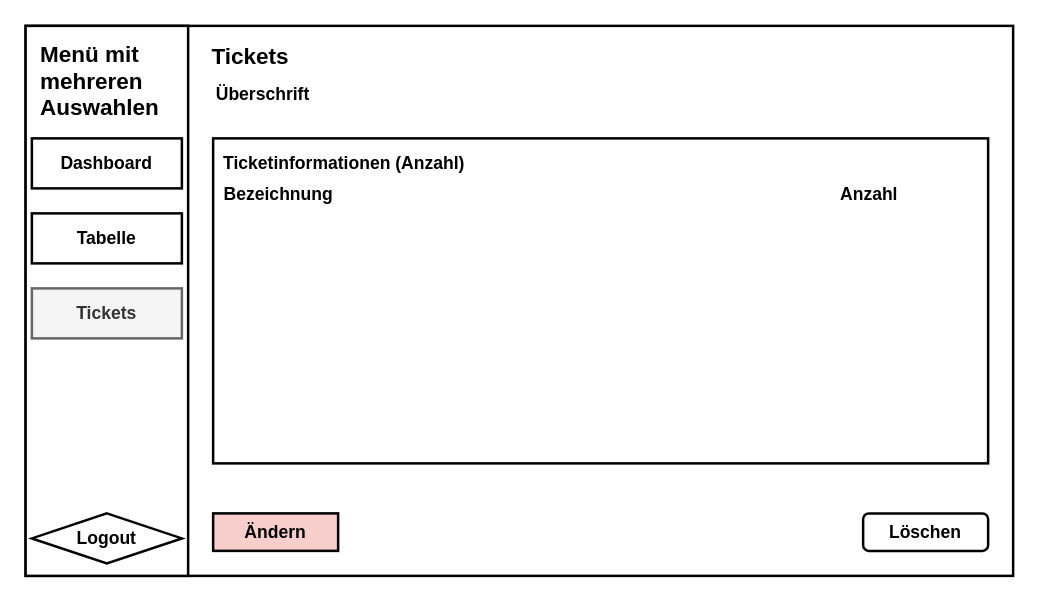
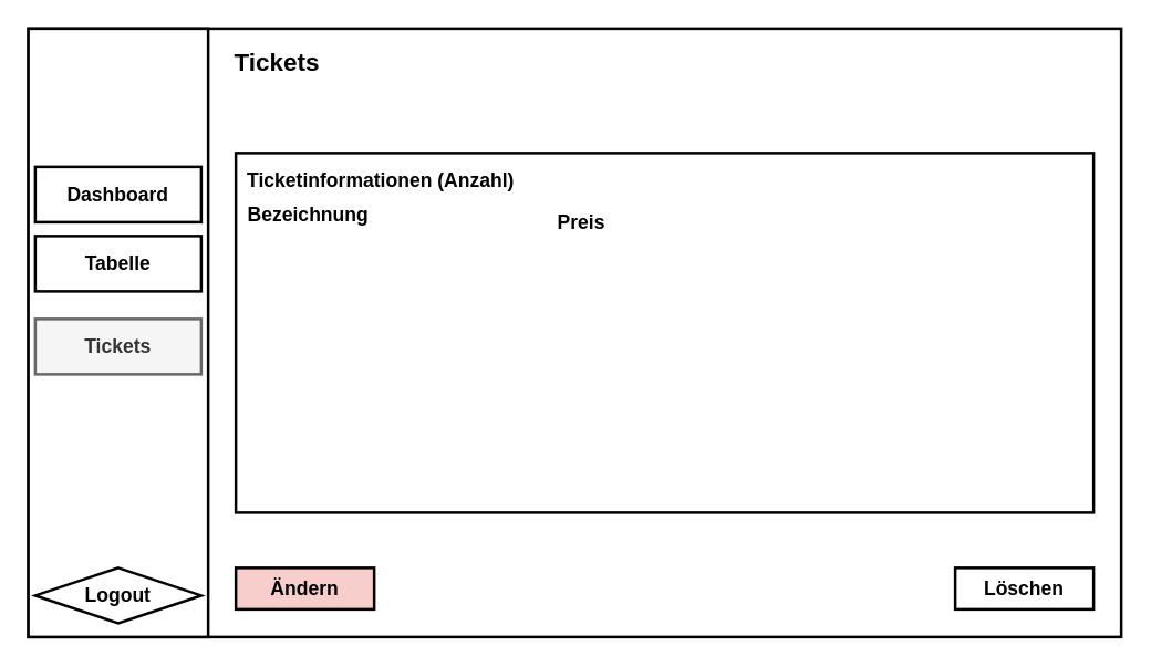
  <mxCell id="0" />
  <mxCell id="1" parent="0" />
  <mxCell id="2" value="&lt;h3&gt;&lt;br&gt;&lt;/h3&gt;" style="rounded=0;whiteSpace=wrap;html=1;strokeWidth=2;" parent="1" vertex="1"><mxGeometry x="20" y="20" width="790" height="440" as="geometry" /></mxCell>
  <mxCell id="3" value="" style="rounded=0;whiteSpace=wrap;html=1;strokeWidth=2;" parent="1" vertex="1"><mxGeometry x="20" y="20" width="130" height="440" as="geometry" /></mxCell>
- <mxCell id="4" value="&lt;h2&gt;Menü mit mehreren Auswahlen&lt;/h2&gt;" style="text;html=1;strokeColor=none;fillColor=none;align=left;verticalAlign=middle;whiteSpace=wrap;rounded=0;" parent="1" vertex="1"><mxGeometry x="30" y="40" width="110" height="50" as="geometry" /></mxCell>
- <mxCell id="5" value="&lt;h3&gt;Dashboard&lt;/h3&gt;" style="rounded=0;whiteSpace=wrap;html=1;strokeWidth=2;" parent="1" vertex="1"><mxGeometry x="25" y="110" width="120" height="40" as="geometry" /></mxCell>
+ <mxCell id="5" value="&lt;h3&gt;Dashboard&lt;/h3&gt;" style="rounded=0;whiteSpace=wrap;html=1;strokeWidth=2;" parent="1" vertex="1"><mxGeometry x="25" y="120" width="120" height="40" as="geometry" /></mxCell>
  <mxCell id="6" value="&lt;h3&gt;Tabelle&lt;/h3&gt;" style="rounded=0;whiteSpace=wrap;html=1;strokeWidth=2;" parent="1" vertex="1"><mxGeometry x="25" y="170" width="120" height="40" as="geometry" /></mxCell>
  <mxCell id="7" value="&lt;h3&gt;Tickets&lt;/h3&gt;" style="rounded=0;whiteSpace=wrap;html=1;strokeWidth=2;fillColor=#f5f5f5;fontColor=#333333;strokeColor=#666666;" parent="1" vertex="1"><mxGeometry x="25" y="230" width="120" height="40" as="geometry" /></mxCell>
- <mxCell id="8" value="&lt;h3&gt;Überschrift&lt;/h3&gt;" style="text;html=1;strokeColor=none;fillColor=none;align=center;verticalAlign=middle;whiteSpace=wrap;rounded=0;" parent="1" vertex="1"><mxGeometry x="180" y="60" width="60" height="30" as="geometry" /></mxCell>
  <mxCell id="9" value="&lt;h2&gt;Tickets&lt;/h2&gt;" style="text;html=1;strokeColor=none;fillColor=none;align=center;verticalAlign=middle;whiteSpace=wrap;rounded=0;" parent="1" vertex="1"><mxGeometry x="170" y="30" width="60" height="30" as="geometry" /></mxCell>
  <mxCell id="10" value="&lt;h3&gt;Ändern&lt;/h3&gt;" style="rounded=0;whiteSpace=wrap;html=1;strokeWidth=2;fillColor=#f8cecc;" parent="1" vertex="1"><mxGeometry x="170" y="410" width="100" height="30" as="geometry" /></mxCell>
- <mxCell id="11" value="&lt;h3&gt;Löschen&lt;/h3&gt;" style="whiteSpace=wrap;html=1;strokeWidth=2;rounded=1;" parent="1" vertex="1"><mxGeometry x="690" y="410" width="100" height="30" as="geometry" /></mxCell>
+ <mxCell id="11" value="&lt;h3&gt;Löschen&lt;/h3&gt;" style="rounded=0;whiteSpace=wrap;html=1;strokeWidth=2;" parent="1" vertex="1"><mxGeometry x="690" y="410" width="100" height="30" as="geometry" /></mxCell>
  <mxCell id="12" value="" style="rounded=0;whiteSpace=wrap;html=1;strokeWidth=2;" parent="1" vertex="1"><mxGeometry x="170" y="110" width="620" height="260" as="geometry" /></mxCell>
  <mxCell id="13" value="&lt;h3&gt;Ticketinformationen (Anzahl)&lt;/h3&gt;" style="text;html=1;strokeColor=none;fillColor=none;align=center;verticalAlign=middle;whiteSpace=wrap;rounded=0;" parent="1" vertex="1"><mxGeometry x="170" y="115" width="210" height="30" as="geometry" /></mxCell>
  <mxCell id="14" value="&lt;h3&gt;Bezeichnung&lt;/h3&gt;" style="text;html=1;strokeColor=none;fillColor=none;align=center;verticalAlign=middle;whiteSpace=wrap;rounded=0;" parent="1" vertex="1"><mxGeometry x="190" y="140" width="65" height="30" as="geometry" /></mxCell>
- <mxCell id="15" value="&lt;h3&gt;Anzahl&lt;/h3&gt;" style="text;html=1;strokeColor=none;fillColor=none;align=center;verticalAlign=middle;whiteSpace=wrap;rounded=0;" parent="1" vertex="1"><mxGeometry x="660" y="140" width="70" height="30" as="geometry" /></mxCell>
  <mxCell id="16" value="&lt;h3&gt;Logout&lt;/h3&gt;" style="rhombus;whiteSpace=wrap;html=1;strokeWidth=2;" parent="1" vertex="1"><mxGeometry x="25" y="410" width="120" height="40" as="geometry" /></mxCell>
+ <mxCell id="17" value="&lt;h3&gt;Preis&lt;/h3&gt;" style="text;html=1;strokeColor=none;fillColor=none;align=center;verticalAlign=middle;whiteSpace=wrap;rounded=0;" parent="1" vertex="1"><mxGeometry x="390" y="145" width="60" height="30" as="geometry" /></mxCell>
